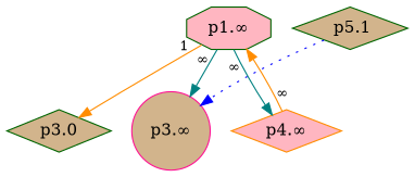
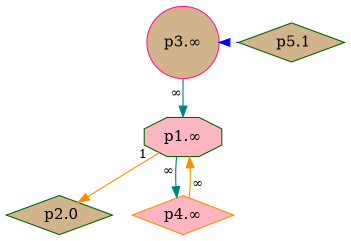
  digraph {
    node [color=darkgreen fillcolor=tan fontsize=14 shape=diamond style=filled]
    edge [color=teal dir=forward fontsize=12 labeldistance=1.5 style=solid taillabel="∞"]
-   n1 [label="p3.0"]
+   n1 [label=" p2.0"]
    n2 [label=" p5.1"]
    n3 [color=deeppink label="p3.∞" shape=circle]
    n4 [fillcolor=lightpink label="p1.∞" shape=octagon]
    n5 [color=darkorange fillcolor=lightpink label="p4.∞"]
    subgraph sub_1 {
      rank=max
      n1
    }
    subgraph sub_2 {
      rank=min
      n2
    }
    n2 -> n3 [color=blue constraint=false style=dotted taillabel=""]
-   n4 -> n3
+   n3 -> n4
    n4 -> n1 [color=darkorange taillabel=1]
    n4 -> n5
    n5 -> n4 [color=darkorange]
  }
